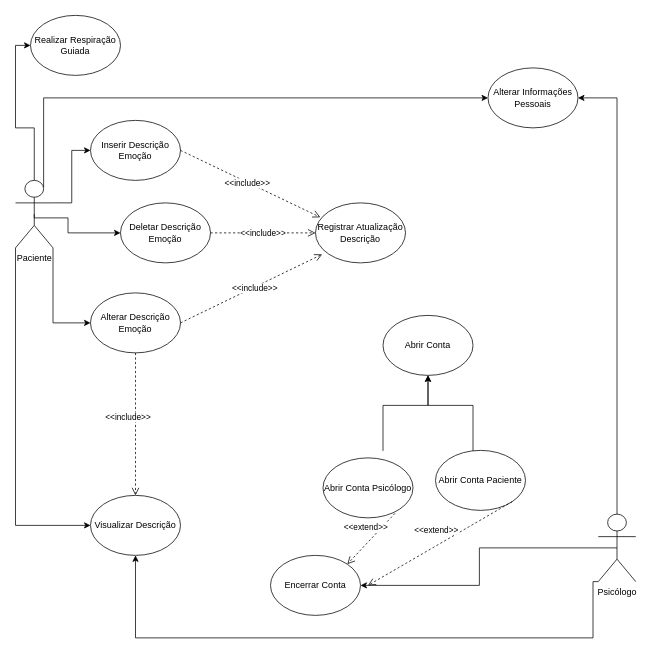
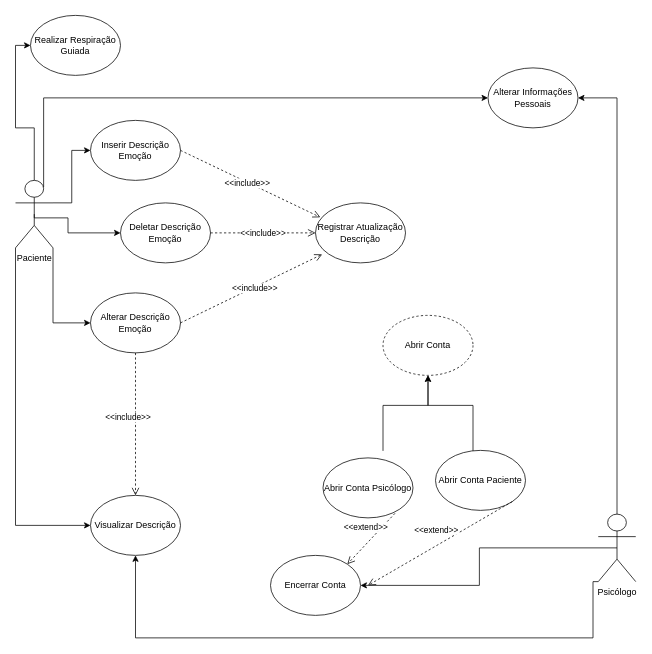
  <mxCell id="0" />
  <mxCell id="1" parent="0" />
  <mxCell id="2" style="edgeStyle=orthogonalEdgeStyle;rounded=0;orthogonalLoop=1;jettySize=auto;html=1;exitX=1;exitY=0.333;exitDx=0;exitDy=0;exitPerimeter=0;entryX=0;entryY=0.5;entryDx=0;entryDy=0;" edge="1" parent="1" source="8" target="18"><mxGeometry relative="1" as="geometry"><Array as="points"><mxPoint x="95" y="270" /><mxPoint x="95" y="200" /></Array></mxGeometry></mxCell>
  <mxCell id="3" style="edgeStyle=orthogonalEdgeStyle;rounded=0;orthogonalLoop=1;jettySize=auto;html=1;exitX=1;exitY=1;exitDx=0;exitDy=0;exitPerimeter=0;entryX=0;entryY=0.5;entryDx=0;entryDy=0;" edge="1" parent="1" source="8" target="19"><mxGeometry relative="1" as="geometry" /></mxCell>
  <mxCell id="4" style="edgeStyle=orthogonalEdgeStyle;rounded=0;orthogonalLoop=1;jettySize=auto;html=1;exitX=0.5;exitY=0.5;exitDx=0;exitDy=0;exitPerimeter=0;entryX=0;entryY=0.5;entryDx=0;entryDy=0;" edge="1" parent="1" source="8" target="20"><mxGeometry relative="1" as="geometry"><Array as="points"><mxPoint x="45" y="290" /><mxPoint x="90" y="290" /><mxPoint x="90" y="310" /></Array></mxGeometry></mxCell>
  <mxCell id="5" style="edgeStyle=orthogonalEdgeStyle;rounded=0;orthogonalLoop=1;jettySize=auto;html=1;exitX=0;exitY=1;exitDx=0;exitDy=0;exitPerimeter=0;entryX=0;entryY=0.5;entryDx=0;entryDy=0;" edge="1" parent="1" source="8" target="27"><mxGeometry relative="1" as="geometry"><Array as="points"><mxPoint y="700" x="20" /></Array></mxGeometry></mxCell>
  <mxCell id="6" style="edgeStyle=orthogonalEdgeStyle;rounded=0;orthogonalLoop=1;jettySize=auto;html=1;exitX=0.5;exitY=0;exitDx=0;exitDy=0;exitPerimeter=0;entryX=0;entryY=0.5;entryDx=0;entryDy=0;" edge="1" parent="1" source="8" target="30"><mxGeometry relative="1" as="geometry" /></mxCell>
  <mxCell id="7" style="edgeStyle=orthogonalEdgeStyle;rounded=0;orthogonalLoop=1;jettySize=auto;html=1;exitX=0.75;exitY=0.1;exitDx=0;exitDy=0;exitPerimeter=0;entryX=0;entryY=0.5;entryDx=0;entryDy=0;" edge="1" parent="1" source="8" target="32"><mxGeometry relative="1" as="geometry"><Array as="points"><mxPoint x="57" y="130" /></Array></mxGeometry></mxCell>
  <mxCell id="8" value="Paciente" style="shape=umlActor;verticalLabelPosition=bottom;verticalAlign=top;html=1;outlineConnect=0;" vertex="1" parent="1"><mxGeometry y="240" width="50" height="90" as="geometry" x="20" /></mxCell>
  <mxCell id="9" style="edgeStyle=orthogonalEdgeStyle;rounded=0;orthogonalLoop=1;jettySize=auto;html=1;exitX=0.5;exitY=0.5;exitDx=0;exitDy=0;exitPerimeter=0;entryX=1;entryY=0.5;entryDx=0;entryDy=0;" edge="1" parent="1" source="12" target="15"><mxGeometry relative="1" as="geometry" /></mxCell>
  <mxCell id="10" style="edgeStyle=orthogonalEdgeStyle;rounded=0;orthogonalLoop=1;jettySize=auto;html=1;exitX=0;exitY=1;exitDx=0;exitDy=0;exitPerimeter=0;entryX=0.5;entryY=1;entryDx=0;entryDy=0;" edge="1" parent="1" source="12" target="27"><mxGeometry relative="1" as="geometry"><Array as="points"><mxPoint x="790" y="775" /><mxPoint x="790" y="850" /><mxPoint x="180" y="850" /></Array></mxGeometry></mxCell>
  <mxCell id="11" style="edgeStyle=orthogonalEdgeStyle;rounded=0;orthogonalLoop=1;jettySize=auto;html=1;exitX=0.5;exitY=0;exitDx=0;exitDy=0;exitPerimeter=0;entryX=1;entryY=0.5;entryDx=0;entryDy=0;" edge="1" parent="1" source="12" target="32"><mxGeometry relative="1" as="geometry" /></mxCell>
  <mxCell id="12" value="Psicólogo" style="shape=umlActor;verticalLabelPosition=bottom;verticalAlign=top;html=1;outlineConnect=0;" vertex="1" parent="1"><mxGeometry x="797" y="685" width="50" height="90" as="geometry" /></mxCell>
  <mxCell id="13" value="Abrir Conta Psicólogo" style="ellipse;whiteSpace=wrap;html=1;" vertex="1" parent="1"><mxGeometry x="430" y="610" width="120" height="80" as="geometry" /></mxCell>
  <mxCell id="14" value="Abrir Conta Paciente" style="ellipse;whiteSpace=wrap;html=1;" vertex="1" parent="1"><mxGeometry x="580" y="600" width="120" height="80" as="geometry" /></mxCell>
  <mxCell id="15" value="Encerrar Conta" style="ellipse;whiteSpace=wrap;html=1;" vertex="1" parent="1"><mxGeometry x="360" y="740" width="120" height="80" as="geometry" /></mxCell>
- <mxCell id="16" value="Abrir Conta" style="ellipse;whiteSpace=wrap;html=1;" vertex="1" parent="1"><mxGeometry x="510" y="420" width="120" height="80" as="geometry" /></mxCell>
+ <mxCell id="16" value="Abrir Conta" style="ellipse;whiteSpace=wrap;html=1;dashed=1;" vertex="1" parent="1"><mxGeometry x="510" y="420" width="120" height="80" as="geometry" /></mxCell>
  <mxCell id="17" value="Registrar Atualização&lt;div&gt;Descrição&lt;/div&gt;" style="ellipse;whiteSpace=wrap;html=1;" vertex="1" parent="1"><mxGeometry x="420" y="270" width="120" height="80" as="geometry" /></mxCell>
  <mxCell id="18" value="Inserir Descrição Emoção" style="ellipse;whiteSpace=wrap;html=1;" vertex="1" parent="1"><mxGeometry x="120" y="160" width="120" height="80" as="geometry" /></mxCell>
  <mxCell id="19" value="Alterar Descrição Emoção" style="ellipse;whiteSpace=wrap;html=1;" vertex="1" parent="1"><mxGeometry x="120" y="390" width="120" height="80" as="geometry" /></mxCell>
  <mxCell id="20" value="Deletar Descrição Emoção" style="ellipse;whiteSpace=wrap;html=1;" vertex="1" parent="1"><mxGeometry x="160" y="270" width="120" height="80" as="geometry" /></mxCell>
  <mxCell id="21" style="edgeStyle=orthogonalEdgeStyle;rounded=0;orthogonalLoop=1;jettySize=auto;html=1;exitX=0.5;exitY=1;exitDx=0;exitDy=0;entryX=0.5;entryY=1;entryDx=0;entryDy=0;" edge="1" parent="1" source="23" target="16"><mxGeometry relative="1" as="geometry" /></mxCell>
  <mxCell id="22" value="" style="edgeStyle=orthogonalEdgeStyle;rounded=0;orthogonalLoop=1;jettySize=auto;html=1;" edge="1" parent="1" source="23" target="16"><mxGeometry relative="1" as="geometry" /></mxCell>
  <mxCell id="23" value="" style="shape=partialRectangle;whiteSpace=wrap;html=1;bottom=1;right=1;left=1;top=0;fillColor=none;routingCenterX=-0.5;direction=west;" vertex="1" parent="1"><mxGeometry x="510" y="540" width="120" height="60" as="geometry" /></mxCell>
  <mxCell id="24" value="&amp;lt;&amp;lt;include&amp;gt;&amp;gt;" style="html=1;verticalAlign=bottom;endArrow=open;dashed=1;endSize=8;curved=0;rounded=0;entryX=0.054;entryY=0.24;entryDx=0;entryDy=0;entryPerimeter=0;exitX=1;exitY=0.5;exitDx=0;exitDy=0;" edge="1" parent="1" source="18" target="17"><mxGeometry y="-10" relative="1" as="geometry"><mxPoint x="390" y="230" as="sourcePoint" /><mxPoint x="310" y="230" as="targetPoint" /><mxPoint as="offset" /></mxGeometry></mxCell>
  <mxCell id="25" value="&amp;lt;&amp;lt;include&amp;gt;&amp;gt;" style="html=1;verticalAlign=bottom;endArrow=open;dashed=1;endSize=8;curved=0;rounded=0;entryX=0;entryY=0.5;entryDx=0;entryDy=0;exitX=1;exitY=0.5;exitDx=0;exitDy=0;" edge="1" parent="1" source="20" target="17"><mxGeometry y="-10" relative="1" as="geometry"><mxPoint x="250" y="210" as="sourcePoint" /><mxPoint x="446" y="259" as="targetPoint" /><mxPoint as="offset" /></mxGeometry></mxCell>
  <mxCell id="26" value="&amp;lt;&amp;lt;include&amp;gt;&amp;gt;" style="html=1;verticalAlign=bottom;endArrow=open;dashed=1;endSize=8;curved=0;rounded=0;entryX=0.074;entryY=0.858;entryDx=0;entryDy=0;entryPerimeter=0;exitX=1;exitY=0.5;exitDx=0;exitDy=0;" edge="1" parent="1" source="19" target="17"><mxGeometry y="-10" relative="1" as="geometry"><mxPoint x="260" y="220" as="sourcePoint" /><mxPoint x="456" y="269" as="targetPoint" /><mxPoint as="offset" /></mxGeometry></mxCell>
  <mxCell id="27" value="Visualizar Descrição" style="ellipse;whiteSpace=wrap;html=1;" vertex="1" parent="1"><mxGeometry x="120" y="660" width="120" height="80" as="geometry" /></mxCell>
  <mxCell id="28" value="&amp;lt;&amp;lt;extend&amp;gt;&amp;gt;" style="html=1;verticalAlign=bottom;endArrow=open;dashed=1;endSize=8;curved=0;rounded=0;exitX=0.8;exitY=0.924;exitDx=0;exitDy=0;entryX=1;entryY=0;entryDx=0;entryDy=0;exitPerimeter=0;" edge="1" parent="1" source="13" target="15"><mxGeometry y="-10" relative="1" as="geometry"><mxPoint x="520" y="680" as="sourcePoint" /><mxPoint x="600" y="750" as="targetPoint" /><mxPoint as="offset" /></mxGeometry></mxCell>
  <mxCell id="29" value="&amp;lt;&amp;lt;extend&amp;gt;&amp;gt;" style="html=1;verticalAlign=bottom;endArrow=open;dashed=1;endSize=8;curved=0;rounded=0;exitX=1;exitY=1;exitDx=0;exitDy=0;" edge="1" parent="1" source="14"><mxGeometry y="-10" relative="1" as="geometry"><mxPoint x="710" y="650" as="sourcePoint" /><mxPoint x="490" y="780" as="targetPoint" /><mxPoint as="offset" /></mxGeometry></mxCell>
  <mxCell id="30" value="Realizar Respiração Guiada" style="ellipse;whiteSpace=wrap;html=1;" vertex="1" parent="1"><mxGeometry x="40" y="20" width="120" height="80" as="geometry" /></mxCell>
  <mxCell id="31" value="&amp;lt;&amp;lt;include&amp;gt;&amp;gt;" style="html=1;verticalAlign=bottom;endArrow=open;dashed=1;endSize=8;curved=0;rounded=0;entryX=0.5;entryY=0;entryDx=0;entryDy=0;exitX=0.5;exitY=1;exitDx=0;exitDy=0;" edge="1" parent="1" source="19" target="27"><mxGeometry y="-10" relative="1" as="geometry"><mxPoint x="250" y="440" as="sourcePoint" /><mxPoint x="439" y="349" as="targetPoint" /><mxPoint as="offset" /></mxGeometry></mxCell>
  <mxCell id="32" value="Alterar Informações Pessoais" style="ellipse;whiteSpace=wrap;html=1;" vertex="1" parent="1"><mxGeometry x="650" y="90" width="120" height="80" as="geometry" /></mxCell>
